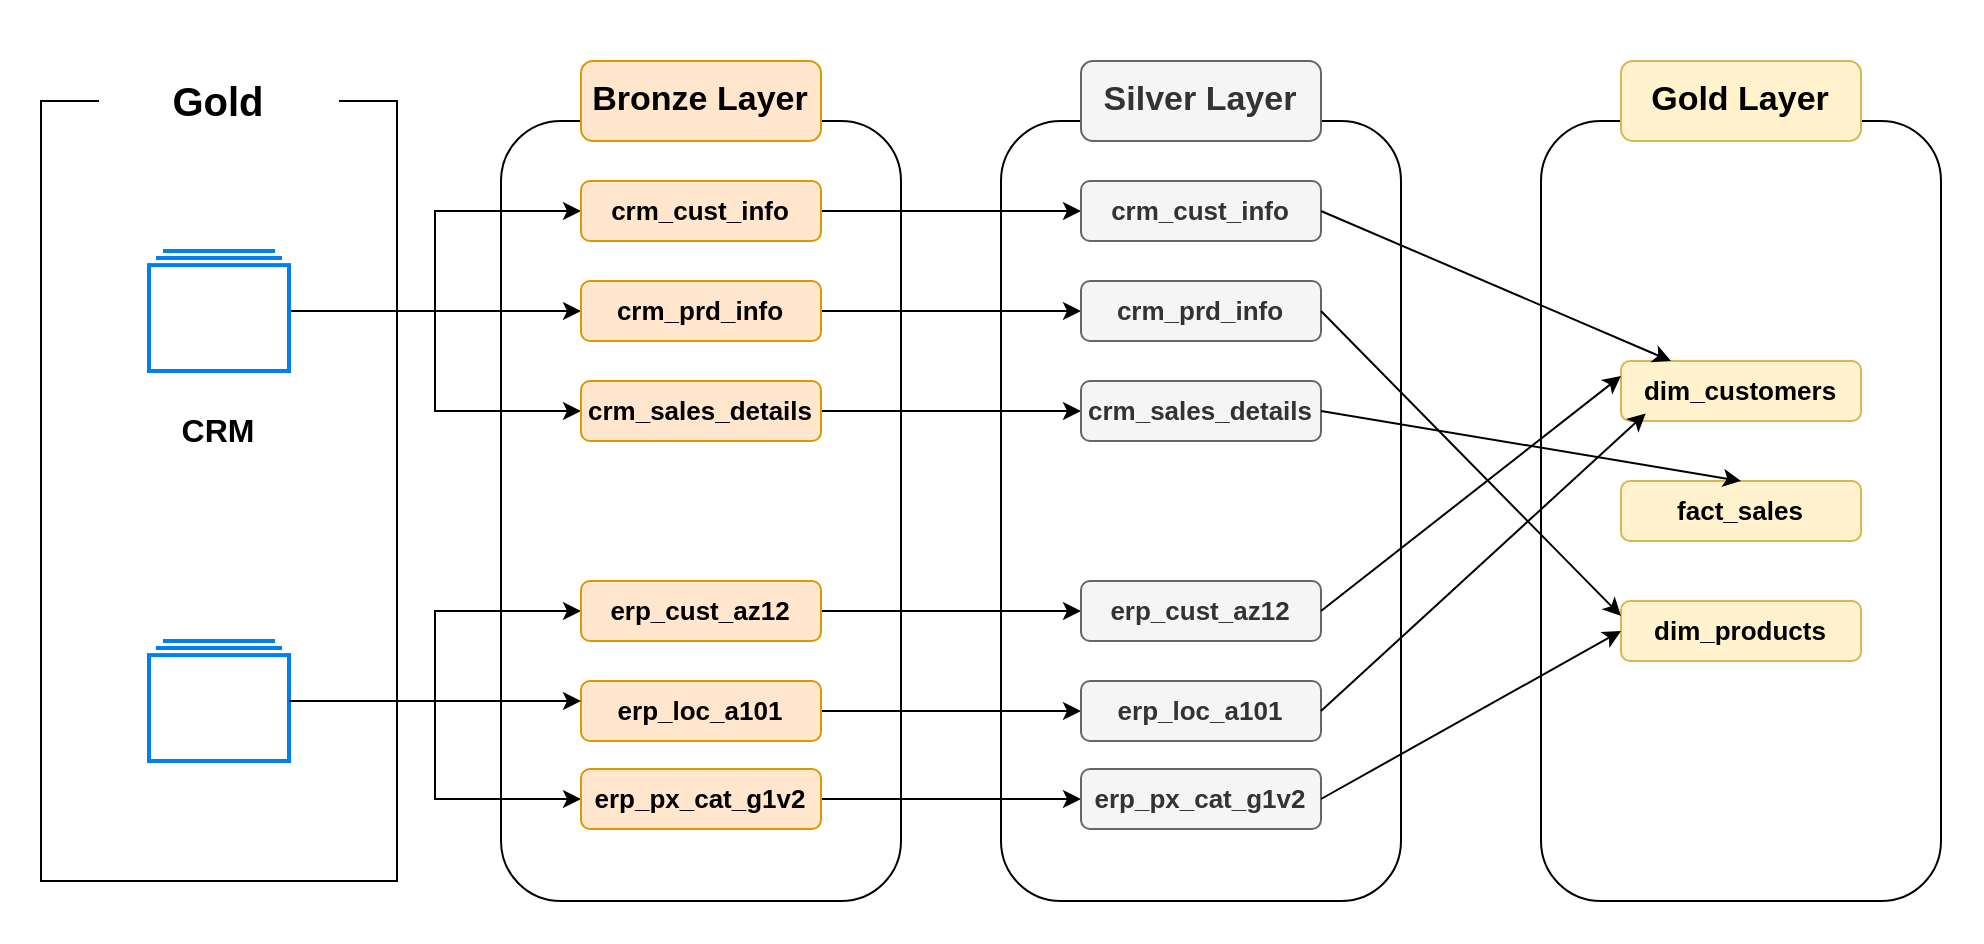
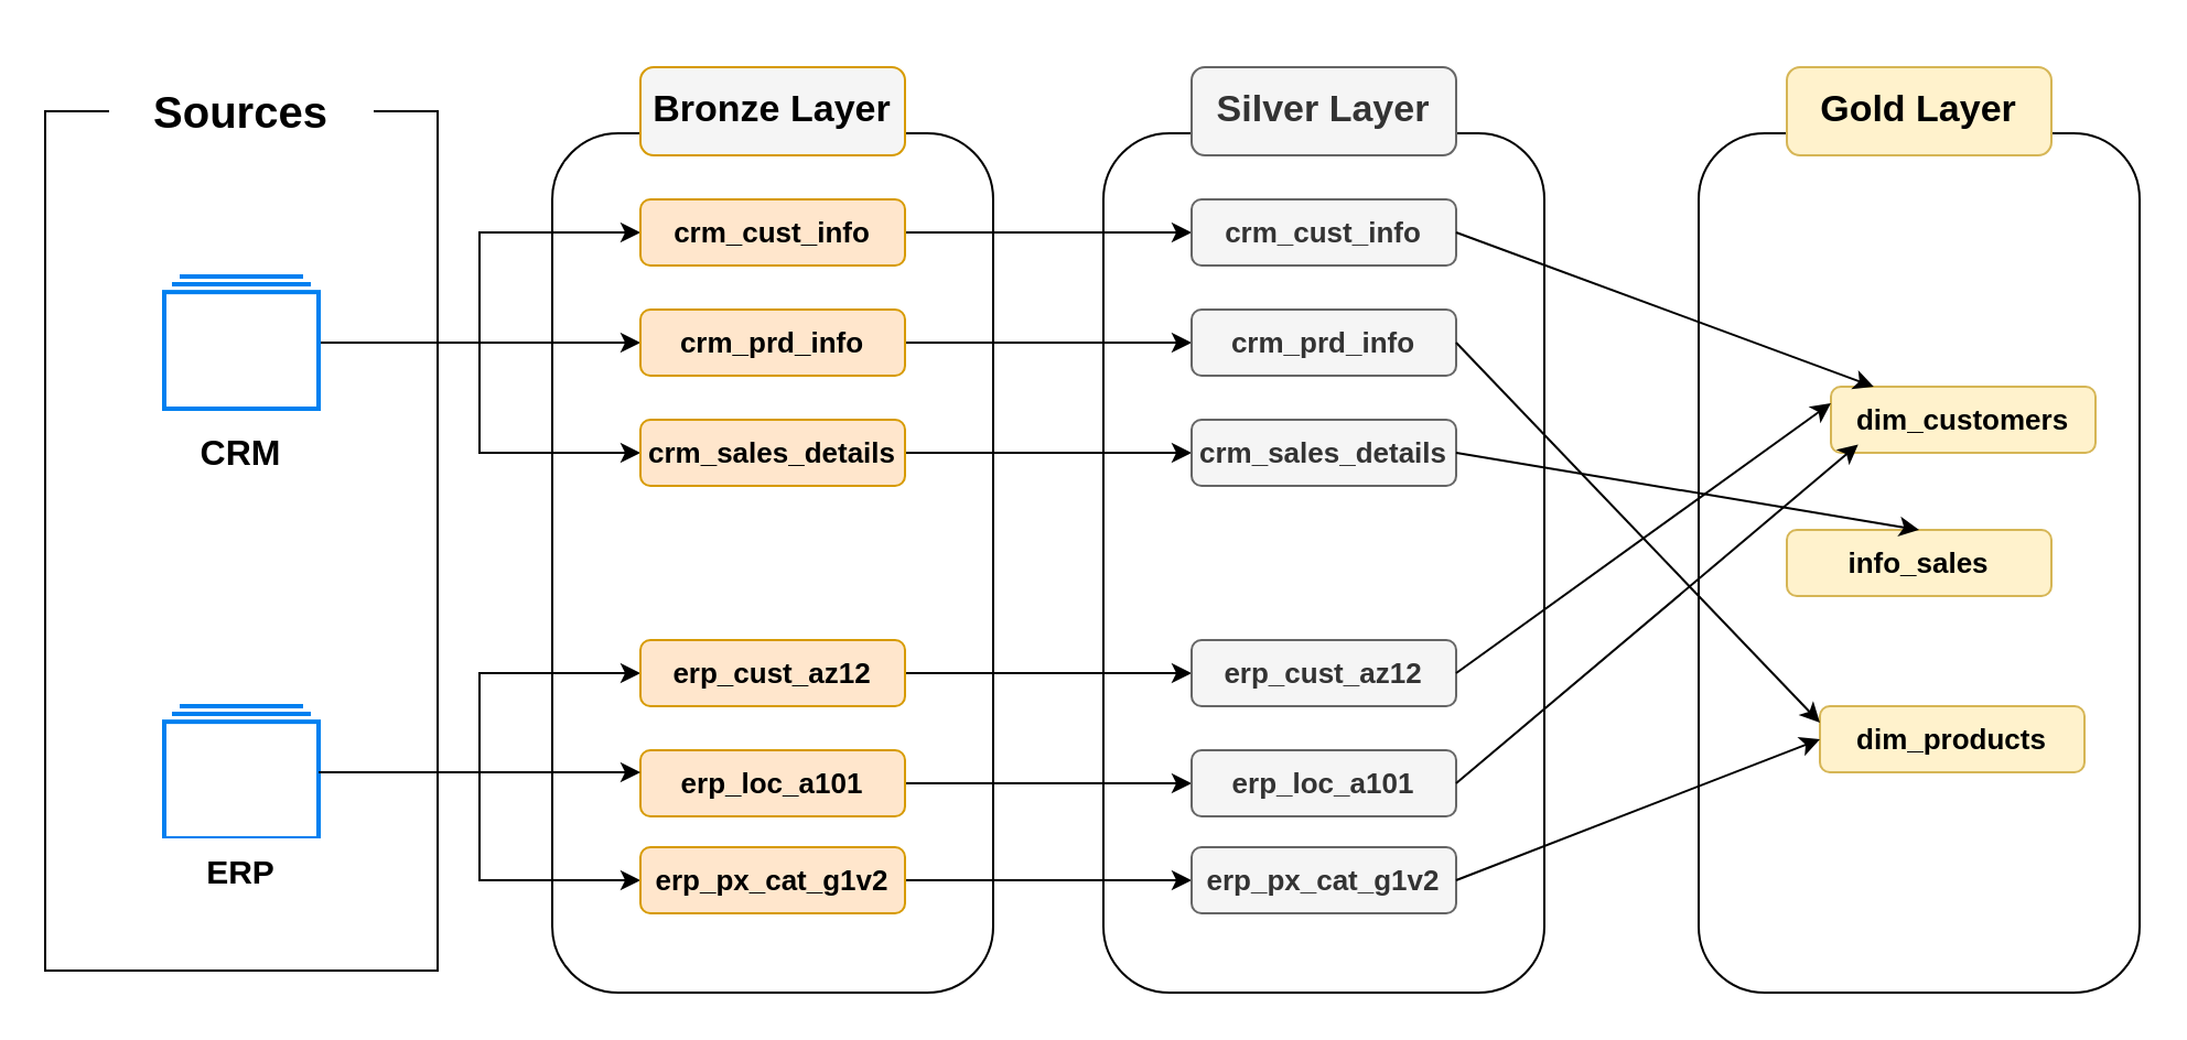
  <mxCell id="0" />
  <mxCell id="1" parent="0" />
  <mxCell id="2" value="" style="rounded=0;whiteSpace=wrap;html=1;" parent="1" vertex="1"><mxGeometry x="20" y="50" width="178" height="390" as="geometry" /></mxCell>
- <mxCell id="3" value="&lt;font style=&quot;font-size: 20px;&quot;&gt;&lt;b&gt;Gold&lt;/b&gt;&lt;/font&gt;" style="rounded=0;whiteSpace=wrap;html=1;strokeColor=none;" parent="1" vertex="1"><mxGeometry x="49" y="20" width="120" height="60" as="geometry" /></mxCell>
+ <mxCell id="3" value="&lt;font style=&quot;font-size: 20px;&quot;&gt;&lt;b&gt;Sources&lt;/b&gt;&lt;/font&gt;" style="rounded=0;whiteSpace=wrap;html=1;strokeColor=none;" parent="1" vertex="1"><mxGeometry x="49" y="20" width="120" height="60" as="geometry" /></mxCell>
  <mxCell id="4" style="edgeStyle=orthogonalEdgeStyle;rounded=0;orthogonalLoop=1;jettySize=auto;html=1;entryX=0;entryY=0.5;entryDx=0;entryDy=0;" parent="1" source="7" target="26" edge="1"><mxGeometry relative="1" as="geometry" /></mxCell>
  <mxCell id="5" style="edgeStyle=orthogonalEdgeStyle;rounded=0;orthogonalLoop=1;jettySize=auto;html=1;" parent="1" source="7" target="16" edge="1"><mxGeometry relative="1" as="geometry" /></mxCell>
  <mxCell id="6" style="edgeStyle=orthogonalEdgeStyle;rounded=0;orthogonalLoop=1;jettySize=auto;html=1;entryX=0;entryY=0.5;entryDx=0;entryDy=0;" parent="1" source="7" target="18" edge="1"><mxGeometry relative="1" as="geometry" /></mxCell>
  <mxCell id="7" value="" style="html=1;verticalLabelPosition=bottom;align=center;labelBackgroundColor=#ffffff;verticalAlign=top;strokeWidth=2;strokeColor=#0080F0;shadow=0;dashed=0;shape=mxgraph.ios7.icons.folders;" parent="1" vertex="1"><mxGeometry x="74" y="125" width="70" height="60" as="geometry" /></mxCell>
  <mxCell id="8" style="edgeStyle=orthogonalEdgeStyle;rounded=0;orthogonalLoop=1;jettySize=auto;html=1;" parent="1" source="10" target="20" edge="1"><mxGeometry relative="1" as="geometry" /></mxCell>
  <mxCell id="9" style="edgeStyle=orthogonalEdgeStyle;rounded=0;orthogonalLoop=1;jettySize=auto;html=1;entryX=0;entryY=0.5;entryDx=0;entryDy=0;" parent="1" source="10" target="24" edge="1"><mxGeometry relative="1" as="geometry" /></mxCell>
  <mxCell id="10" value="" style="html=1;verticalLabelPosition=bottom;align=center;labelBackgroundColor=#ffffff;verticalAlign=top;strokeWidth=2;strokeColor=#0080F0;shadow=0;dashed=0;shape=mxgraph.ios7.icons.folders;" parent="1" vertex="1"><mxGeometry x="74" y="320" width="70" height="60" as="geometry" /></mxCell>
- <mxCell id="11" value="&lt;font style=&quot;font-size: 16px;&quot;&gt;&lt;b&gt;CRM&lt;/b&gt;&lt;/font&gt;" style="rounded=0;whiteSpace=wrap;html=1;strokeColor=none;" parent="1" vertex="1"><mxGeometry x="49" y="200" width="120" height="30" as="geometry" /></mxCell>
+ <mxCell id="11" value="&lt;font style=&quot;font-size: 16px;&quot;&gt;&lt;b&gt;CRM&lt;/b&gt;&lt;/font&gt;" style="rounded=0;whiteSpace=wrap;html=1;strokeColor=none;" parent="1" vertex="1"><mxGeometry x="49" y="190" width="120" height="30" as="geometry" /></mxCell>
+ <mxCell id="12" value="&lt;font style=&quot;font-size: 15px;&quot;&gt;&lt;b&gt;ERP&lt;/b&gt;&lt;/font&gt;" style="rounded=0;whiteSpace=wrap;html=1;strokeColor=none;" parent="1" vertex="1"><mxGeometry x="49" y="380" width="120" height="30" as="geometry" /></mxCell>
  <mxCell id="13" value="" style="rounded=1;whiteSpace=wrap;html=1;fillColor=none;" parent="1" vertex="1"><mxGeometry x="250" y="60" width="200" height="390" as="geometry" /></mxCell>
- <mxCell id="14" value="&lt;font style=&quot;font-size: 17px;&quot;&gt;&lt;b&gt;Bronze Layer&lt;/b&gt;&lt;/font&gt;" style="rounded=1;whiteSpace=wrap;html=1;strokeColor=#d79b00;fillColor=#ffe6cc;" parent="1" vertex="1"><mxGeometry x="290" y="30" width="120" height="40" as="geometry" /></mxCell>
+ <mxCell id="14" value="&lt;font style=&quot;font-size: 17px;&quot;&gt;&lt;b&gt;Bronze Layer&lt;/b&gt;&lt;/font&gt;" style="rounded=1;whiteSpace=wrap;html=1;strokeColor=#d79b00;fillColor=#f5f5f5;" parent="1" vertex="1"><mxGeometry x="290" y="30" width="120" height="40" as="geometry" /></mxCell>
  <mxCell id="15" style="edgeStyle=orthogonalEdgeStyle;rounded=0;orthogonalLoop=1;jettySize=auto;html=1;" parent="1" source="16" target="31" edge="1"><mxGeometry relative="1" as="geometry" /></mxCell>
  <mxCell id="16" value="&lt;font style=&quot;font-size: 13px;&quot;&gt;&lt;b style=&quot;&quot;&gt;crm_prd_info&lt;/b&gt;&lt;/font&gt;" style="rounded=1;whiteSpace=wrap;html=1;fillColor=#ffe6cc;strokeColor=#d79b00;" parent="1" vertex="1"><mxGeometry x="290" y="140" width="120" height="30" as="geometry" /></mxCell>
  <mxCell id="17" style="edgeStyle=orthogonalEdgeStyle;rounded=0;orthogonalLoop=1;jettySize=auto;html=1;" parent="1" source="18" target="32" edge="1"><mxGeometry relative="1" as="geometry" /></mxCell>
  <mxCell id="18" value="&lt;font style=&quot;font-size: 13px;&quot;&gt;&lt;b&gt;crm_sales_details&lt;/b&gt;&lt;/font&gt;" style="rounded=1;whiteSpace=wrap;html=1;fillColor=#ffe6cc;strokeColor=#d79b00;" parent="1" vertex="1"><mxGeometry x="290" y="190" width="120" height="30" as="geometry" /></mxCell>
  <mxCell id="19" style="edgeStyle=orthogonalEdgeStyle;rounded=0;orthogonalLoop=1;jettySize=auto;html=1;" parent="1" source="20" target="33" edge="1"><mxGeometry relative="1" as="geometry" /></mxCell>
  <mxCell id="20" value="&lt;font style=&quot;font-size: 13px;&quot;&gt;&lt;b&gt;erp_cust_az12&lt;/b&gt;&lt;/font&gt;" style="rounded=1;whiteSpace=wrap;html=1;fillColor=#ffe6cc;strokeColor=#d79b00;" parent="1" vertex="1"><mxGeometry x="290" y="290" width="120" height="30" as="geometry" /></mxCell>
  <mxCell id="21" style="edgeStyle=orthogonalEdgeStyle;rounded=0;orthogonalLoop=1;jettySize=auto;html=1;" parent="1" source="22" target="34" edge="1"><mxGeometry relative="1" as="geometry" /></mxCell>
  <mxCell id="22" value="&lt;font style=&quot;font-size: 13px;&quot;&gt;&lt;b&gt;erp_loc_a101&lt;/b&gt;&lt;/font&gt;" style="rounded=1;whiteSpace=wrap;html=1;fillColor=#ffe6cc;strokeColor=#d79b00;" parent="1" vertex="1"><mxGeometry x="290" y="340" width="120" height="30" as="geometry" /></mxCell>
  <mxCell id="23" style="edgeStyle=orthogonalEdgeStyle;rounded=0;orthogonalLoop=1;jettySize=auto;html=1;" parent="1" source="24" target="35" edge="1"><mxGeometry relative="1" as="geometry" /></mxCell>
  <mxCell id="24" value="&lt;font style=&quot;font-size: 13px;&quot;&gt;&lt;b&gt;erp_px_cat_g1v2&lt;/b&gt;&lt;/font&gt;" style="rounded=1;whiteSpace=wrap;html=1;fillColor=#ffe6cc;strokeColor=#d79b00;" parent="1" vertex="1"><mxGeometry x="290" y="384" width="120" height="30" as="geometry" /></mxCell>
  <mxCell id="25" style="edgeStyle=orthogonalEdgeStyle;rounded=0;orthogonalLoop=1;jettySize=auto;html=1;exitX=1;exitY=0.5;exitDx=0;exitDy=0;" parent="1" source="26" target="36" edge="1"><mxGeometry relative="1" as="geometry" /></mxCell>
  <mxCell id="26" value="&lt;font style=&quot;font-size: 13px;&quot;&gt;&lt;b&gt;crm_cust_info&lt;/b&gt;&lt;/font&gt;" style="rounded=1;whiteSpace=wrap;html=1;fillColor=#ffe6cc;strokeColor=#d79b00;" parent="1" vertex="1"><mxGeometry x="290" y="90" width="120" height="30" as="geometry" /></mxCell>
  <mxCell id="27" style="edgeStyle=orthogonalEdgeStyle;rounded=0;orthogonalLoop=1;jettySize=auto;html=1;" parent="1" source="10" edge="1"><mxGeometry relative="1" as="geometry"><mxPoint x="290" y="350" as="targetPoint" /></mxGeometry></mxCell>
  <mxCell id="28" style="edgeStyle=orthogonalEdgeStyle;rounded=0;orthogonalLoop=1;jettySize=auto;html=1;exitX=0.5;exitY=1;exitDx=0;exitDy=0;" parent="1" source="24" target="24" edge="1"><mxGeometry relative="1" as="geometry" /></mxCell>
  <mxCell id="29" value="" style="rounded=1;whiteSpace=wrap;html=1;fillColor=none;" parent="1" vertex="1"><mxGeometry x="500" y="60" width="200" height="390" as="geometry" /></mxCell>
  <mxCell id="30" value="&lt;font style=&quot;font-size: 17px;&quot;&gt;&lt;b&gt;Silver Layer&lt;/b&gt;&lt;/font&gt;" style="rounded=1;whiteSpace=wrap;html=1;strokeColor=#666666;fillColor=#f5f5f5;fontColor=#333333;" parent="1" vertex="1"><mxGeometry x="540" y="30" width="120" height="40" as="geometry" /></mxCell>
  <mxCell id="31" value="&lt;font style=&quot;font-size: 13px;&quot;&gt;&lt;b style=&quot;&quot;&gt;crm_prd_info&lt;/b&gt;&lt;/font&gt;" style="rounded=1;whiteSpace=wrap;html=1;fillColor=#f5f5f5;strokeColor=#666666;fontColor=#333333;" parent="1" vertex="1"><mxGeometry x="540" y="140" width="120" height="30" as="geometry" /></mxCell>
  <mxCell id="32" value="&lt;font style=&quot;font-size: 13px;&quot;&gt;&lt;b&gt;crm_sales_details&lt;/b&gt;&lt;/font&gt;" style="rounded=1;whiteSpace=wrap;html=1;fillColor=#f5f5f5;strokeColor=#666666;fontColor=#333333;" parent="1" vertex="1"><mxGeometry x="540" y="190" width="120" height="30" as="geometry" /></mxCell>
  <mxCell id="33" value="&lt;font style=&quot;font-size: 13px;&quot;&gt;&lt;b&gt;erp_cust_az12&lt;/b&gt;&lt;/font&gt;" style="rounded=1;whiteSpace=wrap;html=1;fillColor=#f5f5f5;strokeColor=#666666;fontColor=#333333;" parent="1" vertex="1"><mxGeometry x="540" y="290" width="120" height="30" as="geometry" /></mxCell>
  <mxCell id="34" value="&lt;font style=&quot;font-size: 13px;&quot;&gt;&lt;b&gt;erp_loc_a101&lt;/b&gt;&lt;/font&gt;" style="rounded=1;whiteSpace=wrap;html=1;fillColor=#f5f5f5;strokeColor=#666666;fontColor=#333333;" parent="1" vertex="1"><mxGeometry x="540" y="340" width="120" height="30" as="geometry" /></mxCell>
  <mxCell id="35" value="&lt;font style=&quot;font-size: 13px;&quot;&gt;&lt;b&gt;erp_px_cat_g1v2&lt;/b&gt;&lt;/font&gt;" style="rounded=1;whiteSpace=wrap;html=1;fillColor=#f5f5f5;strokeColor=#666666;fontColor=#333333;" parent="1" vertex="1"><mxGeometry x="540" y="384" width="120" height="30" as="geometry" /></mxCell>
  <mxCell id="36" value="&lt;font style=&quot;font-size: 13px;&quot;&gt;&lt;b&gt;crm_cust_info&lt;/b&gt;&lt;/font&gt;" style="rounded=1;whiteSpace=wrap;html=1;fillColor=#f5f5f5;strokeColor=#666666;fontColor=#333333;" parent="1" vertex="1"><mxGeometry x="540" y="90" width="120" height="30" as="geometry" /></mxCell>
  <mxCell id="37" style="edgeStyle=orthogonalEdgeStyle;rounded=0;orthogonalLoop=1;jettySize=auto;html=1;exitX=0.5;exitY=1;exitDx=0;exitDy=0;" parent="1" source="35" target="35" edge="1"><mxGeometry relative="1" as="geometry" /></mxCell>
  <mxCell id="38" value="" style="rounded=1;whiteSpace=wrap;html=1;fillColor=none;" vertex="1" parent="1"><mxGeometry x="770" y="60" width="200" height="390" as="geometry" /></mxCell>
  <mxCell id="39" value="&lt;font style=&quot;font-size: 17px;&quot;&gt;&lt;b&gt;Gold Layer&lt;/b&gt;&lt;/font&gt;" style="rounded=1;whiteSpace=wrap;html=1;strokeColor=#d6b656;fillColor=#fff2cc;" vertex="1" parent="1"><mxGeometry x="810" y="30" width="120" height="40" as="geometry" /></mxCell>
- <mxCell id="40" value="&lt;span style=&quot;font-size: 13px;&quot;&gt;&lt;b&gt;fact_sales&lt;/b&gt;&lt;/span&gt;" style="rounded=1;whiteSpace=wrap;html=1;fillColor=#fff2cc;strokeColor=#d6b656;" vertex="1" parent="1"><mxGeometry x="810" y="240" width="120" height="30" as="geometry" /></mxCell>
- <mxCell id="41" value="&lt;font style=&quot;font-size: 13px;&quot;&gt;&lt;b&gt;dim_products&lt;/b&gt;&lt;/font&gt;" style="rounded=1;whiteSpace=wrap;html=1;fillColor=#fff2cc;strokeColor=#d6b656;" vertex="1" parent="1"><mxGeometry x="810" y="300" width="120" height="30" as="geometry" /></mxCell>
- <mxCell id="42" value="&lt;span style=&quot;font-size: 13px;&quot;&gt;&lt;b&gt;dim_customers&lt;/b&gt;&lt;/span&gt;" style="rounded=1;whiteSpace=wrap;html=1;fillColor=#fff2cc;strokeColor=#d6b656;" vertex="1" parent="1"><mxGeometry x="810" y="180" width="120" height="30" as="geometry" /></mxCell>
+ <mxCell id="40" value="&lt;span style=&quot;font-size: 13px;&quot;&gt;&lt;b&gt;info_sales&lt;/b&gt;&lt;/span&gt;" style="rounded=1;whiteSpace=wrap;html=1;fillColor=#fff2cc;strokeColor=#d6b656;" vertex="1" parent="1"><mxGeometry x="810" y="240" width="120" height="30" as="geometry" /></mxCell>
+ <mxCell id="41" value="&lt;font style=&quot;font-size: 13px;&quot;&gt;&lt;b&gt;dim_products&lt;/b&gt;&lt;/font&gt;" style="rounded=1;whiteSpace=wrap;html=1;fillColor=#fff2cc;strokeColor=#d6b656;" vertex="1" parent="1"><mxGeometry x="825" y="320" width="120" height="30" as="geometry" /></mxCell>
+ <mxCell id="42" value="&lt;span style=&quot;font-size: 13px;&quot;&gt;&lt;b&gt;dim_customers&lt;/b&gt;&lt;/span&gt;" style="rounded=1;whiteSpace=wrap;html=1;fillColor=#fff2cc;strokeColor=#d6b656;" vertex="1" parent="1"><mxGeometry x="830" y="175" width="120" height="30" as="geometry" /></mxCell>
  <mxCell id="43" style="edgeStyle=orthogonalEdgeStyle;rounded=0;orthogonalLoop=1;jettySize=auto;html=1;exitX=0.5;exitY=1;exitDx=0;exitDy=0;" edge="1" parent="1"><mxGeometry relative="1" as="geometry"><mxPoint x="870" y="414" as="sourcePoint" /><mxPoint x="870" y="414" as="targetPoint" /></mxGeometry></mxCell>
  <mxCell id="44" value="" style="endArrow=classic;html=1;rounded=0;exitX=1;exitY=0.5;exitDx=0;exitDy=0;" edge="1" parent="1" source="36" target="42"><mxGeometry width="50" height="50" relative="1" as="geometry"><mxPoint x="820" y="280" as="sourcePoint" /><mxPoint x="870" y="230" as="targetPoint" /></mxGeometry></mxCell>
  <mxCell id="45" value="" style="endArrow=classic;html=1;rounded=0;exitX=1;exitY=0.5;exitDx=0;exitDy=0;entryX=0.103;entryY=0.873;entryDx=0;entryDy=0;entryPerimeter=0;" edge="1" parent="1" source="34" target="42"><mxGeometry width="50" height="50" relative="1" as="geometry"><mxPoint x="820" y="280" as="sourcePoint" /><mxPoint x="870" y="230" as="targetPoint" /></mxGeometry></mxCell>
  <mxCell id="46" value="" style="endArrow=classic;html=1;rounded=0;exitX=1;exitY=0.5;exitDx=0;exitDy=0;entryX=0;entryY=0.25;entryDx=0;entryDy=0;" edge="1" parent="1" source="33" target="42"><mxGeometry width="50" height="50" relative="1" as="geometry"><mxPoint x="820" y="280" as="sourcePoint" /><mxPoint x="870" y="230" as="targetPoint" /></mxGeometry></mxCell>
  <mxCell id="47" value="" style="endArrow=classic;html=1;rounded=0;exitX=1;exitY=0.5;exitDx=0;exitDy=0;entryX=0.5;entryY=0;entryDx=0;entryDy=0;" edge="1" parent="1" source="32" target="40"><mxGeometry width="50" height="50" relative="1" as="geometry"><mxPoint x="820" y="280" as="sourcePoint" /><mxPoint x="870" y="230" as="targetPoint" /></mxGeometry></mxCell>
  <mxCell id="48" value="" style="endArrow=classic;html=1;rounded=0;exitX=1;exitY=0.5;exitDx=0;exitDy=0;entryX=0;entryY=0.5;entryDx=0;entryDy=0;" edge="1" parent="1" source="35" target="41"><mxGeometry width="50" height="50" relative="1" as="geometry"><mxPoint x="820" y="280" as="sourcePoint" /><mxPoint x="870" y="230" as="targetPoint" /></mxGeometry></mxCell>
  <mxCell id="49" value="" style="endArrow=classic;html=1;rounded=0;exitX=1;exitY=0.5;exitDx=0;exitDy=0;entryX=0;entryY=0.25;entryDx=0;entryDy=0;" edge="1" parent="1" source="31" target="41"><mxGeometry width="50" height="50" relative="1" as="geometry"><mxPoint x="820" y="280" as="sourcePoint" /><mxPoint x="870" y="230" as="targetPoint" /></mxGeometry></mxCell>
